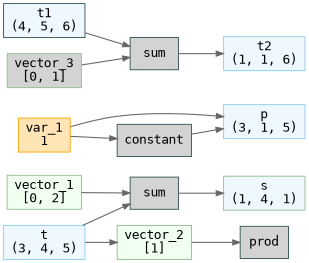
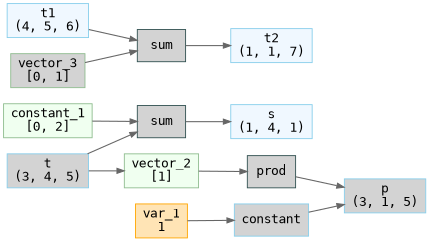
  digraph {
    fontname="DejaVu Sans Mono"
    rankdir=LR
    node [color=skyblue fillcolor=aliceblue fontname="DejaVu Sans Mono" labeljust=l shape=box style=filled]
    edge [arrowsize=0.8 color=gray40 fontname="DejaVu Sans Mono" penwidth=1.2]
-   n1 [label="t\n(3, 4, 5)"]
+   n1 [fillcolor=lightgray label="t\n(3, 4, 5)"]
    n2 [color=darkslategray fillcolor=lightgray label=sum]
    n3 [color=darkseagreen fillcolor=honeydew label="vector_2\n[1]"]
-   n4 [color=darkseagreen label="s\n(1, 4, 1)"]
+   n4 [label="s\n(1, 4, 1)"]
    n5 [color=darkslategray fillcolor=lightgray label=prod]
-   n6 [label="p\n(3, 1, 5)"]
-   n7 [color=darkseagreen fillcolor=honeydew label="vector_1\n[0, 2]"]
-   n8 [color=darkslategray label="t1\n(4, 5, 6)"]
+   n6 [fillcolor=lightgray label="p\n(3, 1, 5)"]
+   n7 [color=darkseagreen fillcolor=honeydew label="constant_1\n[0, 2]"]
+   n8 [label="t1\n(4, 5, 6)"]
    n9 [color=darkslategray fillcolor=lightgray label=sum]
-   n10 [label="t2\n(1, 1, 6)"]
-   n11 [color=darkslategray fillcolor=lightgray label=constant]
+   n10 [label="t2\n(1, 1, 7)"]
+   n11 [fillcolor=lightgray label=constant]
    n12 [color=orange fillcolor=moccasin label="var_1\n1"]
    n13 [color=darkseagreen fillcolor=lightgray label="vector_3\n[0, 1]"]
    n1 -> n2
    n1 -> n3
    n2 -> n4
    n3 -> n5
-   n12 -> n6
+   n5 -> n6
    n7 -> n2
    n8 -> n9
    n9 -> n10
    n11 -> n6
    n12 -> n11
    n13 -> n9
  }
